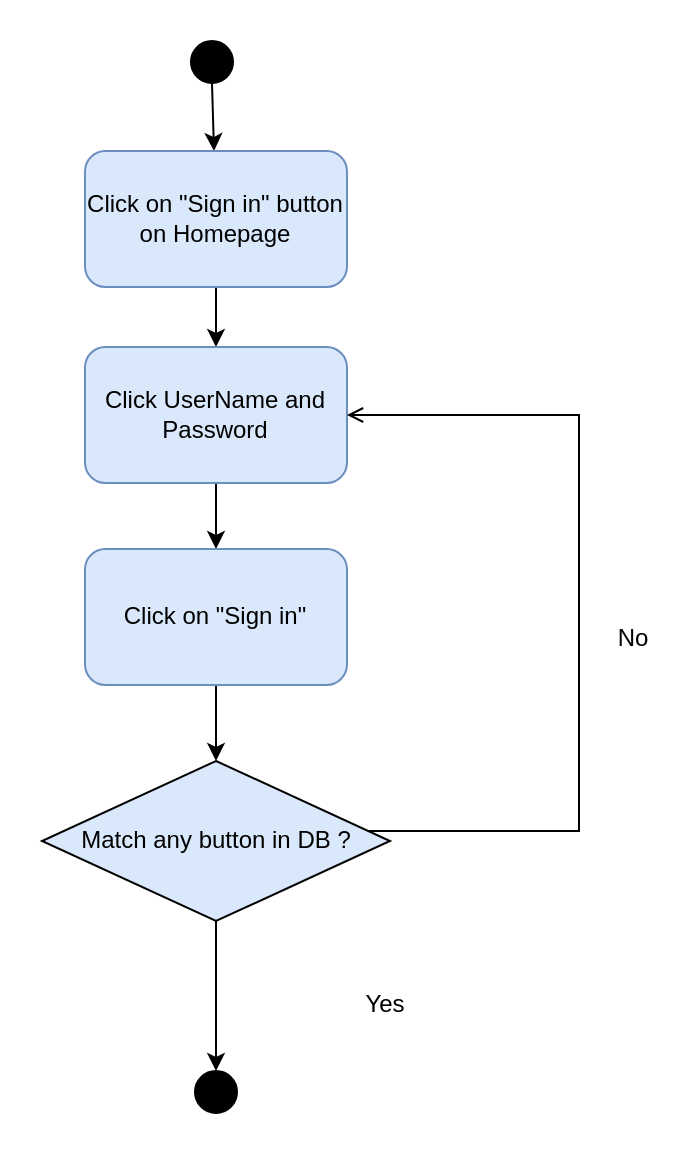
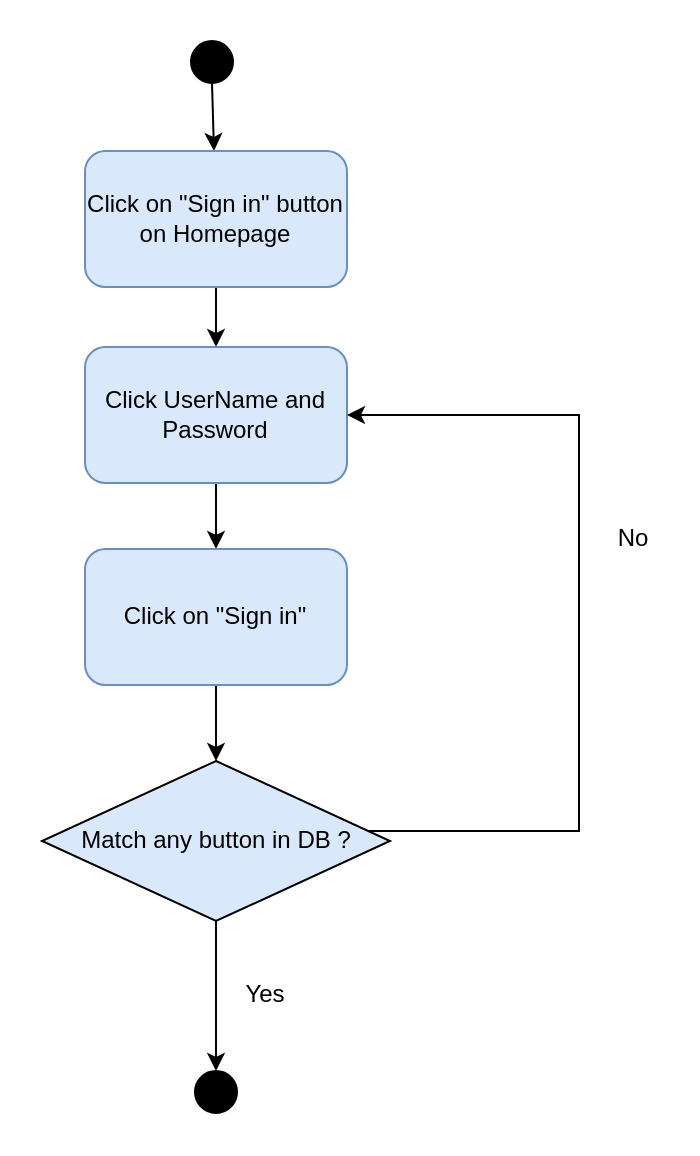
  <mxCell id="0" />
  <mxCell id="1" parent="0" />
  <mxCell id="2" value="" style="ellipse;whiteSpace=wrap;html=1;aspect=fixed;fillColor=#000000;" vertex="1" parent="1"><mxGeometry x="95" y="20" width="21" height="21" as="geometry" /></mxCell>
  <mxCell id="3" value="" style="endArrow=classic;html=1;exitX=0.5;exitY=1;exitDx=0;exitDy=0;" edge="1" parent="1" source="2" target="5"><mxGeometry width="50" height="50" relative="1" as="geometry"><mxPoint x="-182" y="226" as="sourcePoint" /><mxPoint x="106" y="127" as="targetPoint" /></mxGeometry></mxCell>
  <mxCell id="4" style="edgeStyle=orthogonalEdgeStyle;rounded=0;orthogonalLoop=1;jettySize=auto;html=1;" edge="1" parent="1" source="5" target="8"><mxGeometry relative="1" as="geometry" /></mxCell>
  <mxCell id="5" value="Click on &quot;Sign in&quot; button&lt;br&gt;on Homepage" style="rounded=1;whiteSpace=wrap;html=1;fillColor=#dae8fc;strokeColor=#6c8ebf;" vertex="1" parent="1"><mxGeometry x="42" y="75" width="131" height="68" as="geometry" /></mxCell>
  <mxCell id="6" value="" style="ellipse;whiteSpace=wrap;html=1;aspect=fixed;fillColor=#000000;" vertex="1" parent="1"><mxGeometry x="97" y="535" width="21" height="21" as="geometry" /></mxCell>
  <mxCell id="7" style="edgeStyle=orthogonalEdgeStyle;rounded=0;orthogonalLoop=1;jettySize=auto;html=1;" edge="1" parent="1" source="8" target="10"><mxGeometry relative="1" as="geometry" /></mxCell>
  <mxCell id="8" value="Click UserName and Password" style="rounded=1;whiteSpace=wrap;html=1;fillColor=#dae8fc;strokeColor=#6c8ebf;" vertex="1" parent="1"><mxGeometry x="42" y="173" width="131" height="68" as="geometry" /></mxCell>
  <mxCell id="9" style="edgeStyle=orthogonalEdgeStyle;rounded=0;orthogonalLoop=1;jettySize=auto;html=1;" edge="1" parent="1" source="10" target="13"><mxGeometry relative="1" as="geometry" /></mxCell>
  <mxCell id="10" value="Click on &quot;Sign in&quot;" style="rounded=1;whiteSpace=wrap;html=1;fillColor=#dae8fc;strokeColor=#6c8ebf;" vertex="1" parent="1"><mxGeometry x="42" y="274" width="131" height="68" as="geometry" /></mxCell>
- <mxCell id="11" style="edgeStyle=orthogonalEdgeStyle;rounded=0;orthogonalLoop=1;jettySize=auto;html=1;entryX=1;entryY=0.5;entryDx=0;entryDy=0;endArrow=open;" edge="1" parent="1" source="13" target="8"><mxGeometry relative="1" as="geometry"><Array as="points"><mxPoint x="289" y="415" /><mxPoint x="289" y="207" /></Array></mxGeometry></mxCell>
+ <mxCell id="11" style="edgeStyle=orthogonalEdgeStyle;rounded=0;orthogonalLoop=1;jettySize=auto;html=1;entryX=1;entryY=0.5;entryDx=0;entryDy=0;" edge="1" parent="1" source="13" target="8"><mxGeometry relative="1" as="geometry"><Array as="points"><mxPoint x="289" y="415" /><mxPoint x="289" y="207" /></Array></mxGeometry></mxCell>
  <mxCell id="12" style="edgeStyle=orthogonalEdgeStyle;rounded=0;orthogonalLoop=1;jettySize=auto;html=1;entryX=0.5;entryY=0;entryDx=0;entryDy=0;" edge="1" parent="1" source="13" target="6"><mxGeometry relative="1" as="geometry" /></mxCell>
  <mxCell id="13" value="Match any button in DB ?" style="rhombus;whiteSpace=wrap;html=1;fillColor=#DAE8FC;" vertex="1" parent="1"><mxGeometry x="20.5" y="380" width="174" height="80" as="geometry" /></mxCell>
- <mxCell id="14" value="No" style="text;html=1;align=center;verticalAlign=middle;resizable=0;points=[];autosize=1;" vertex="1" parent="1"><mxGeometry x="303" y="310" width="25" height="18" as="geometry" /></mxCell>
- <mxCell id="15" value="Yes" style="text;html=1;align=center;verticalAlign=middle;resizable=0;points=[];autosize=1;" vertex="1" parent="1"><mxGeometry x="177" y="493" width="30" height="18" as="geometry" /></mxCell>
+ <mxCell id="14" value="No" style="text;html=1;align=center;verticalAlign=middle;resizable=0;points=[];autosize=1;" vertex="1" parent="1"><mxGeometry x="303" y="260" width="25" height="18" as="geometry" /></mxCell>
+ <mxCell id="15" value="Yes" style="text;html=1;align=center;verticalAlign=middle;resizable=0;points=[];autosize=1;" vertex="1" parent="1"><mxGeometry x="117" y="488" width="30" height="18" as="geometry" /></mxCell>
